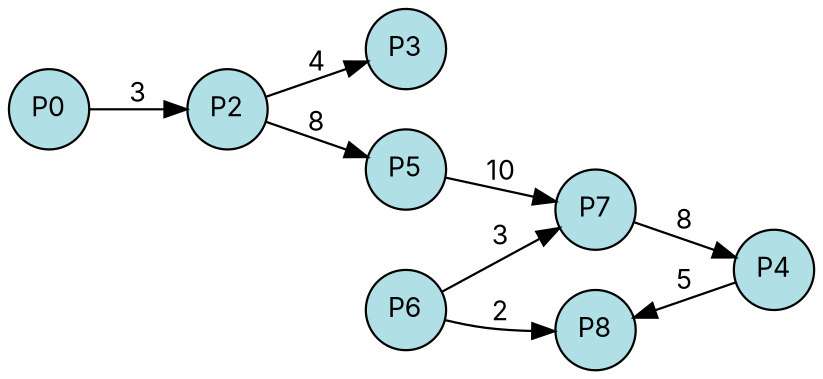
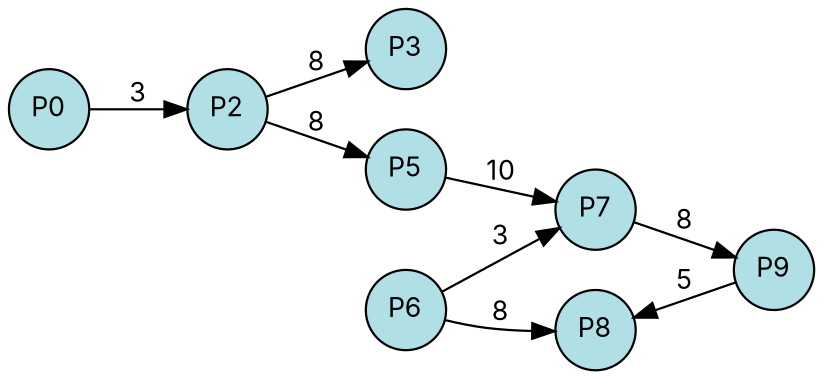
  digraph {
    fontname=Inter
    rankdir=LR
    splines=true
    node [fillcolor=powderblue fixedsize=true fontcolor=black fontname=Inter fontsize=12 margin=0 shape=circle style=filled]
    edge [fontcolor=black fontname=Inter fontsize=12 margin=0]
    n1 [label=P0 width=0.5]
    n2 [label=P2 width=0.5]
    n3 [label=P3 width=0.5]
    n4 [label=P5 width=0.5]
    n5 [label=P6 width=0.5]
    n6 [label=P7 width=0.5]
    n7 [label=P8 width=0.5]
-   n8 [label=P4 width=0.5]
+   n8 [label=P9 width=0.5]
    subgraph sub_1 {
      rank=same
      n1
    }
    subgraph sub_2 {
      rank=same
      n2
    }
    subgraph sub_3 {
      rank=same
      n3
      n4
    }
    subgraph sub_4 {
      rank=same
      n5
    }
    subgraph sub_5 {
      rank=same
      n6
      n7
    }
    subgraph sub_6 {
      rank=same
      n8
    }
    n1 -> n2 [label=3]
-   n2 -> n3 [label=4]
+   n2 -> n3 [label=8]
    n2 -> n4 [label=8]
    n4 -> n6 [label=10]
    n5 -> n6 [label=3]
-   n5 -> n7 [label=2]
+   n5 -> n7 [label=8]
    n6 -> n8 [label=8]
    n8 -> n7 [label=5]
  }
